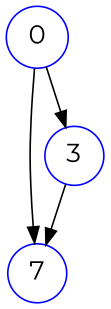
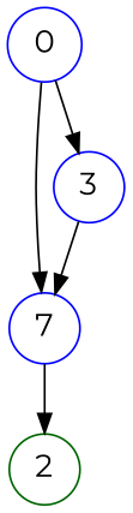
  digraph {
    fontname=Montserrat
    node [color=blue fontname=Montserrat fontsize=16 shape=circle]
    edge [fontname=Montserrat]
    n1 [label=7]
    0
    3
+   2 [color=darkgreen]
+   n1 -> 2
    0 -> n1
    0 -> 3
    3 -> n1
  }
